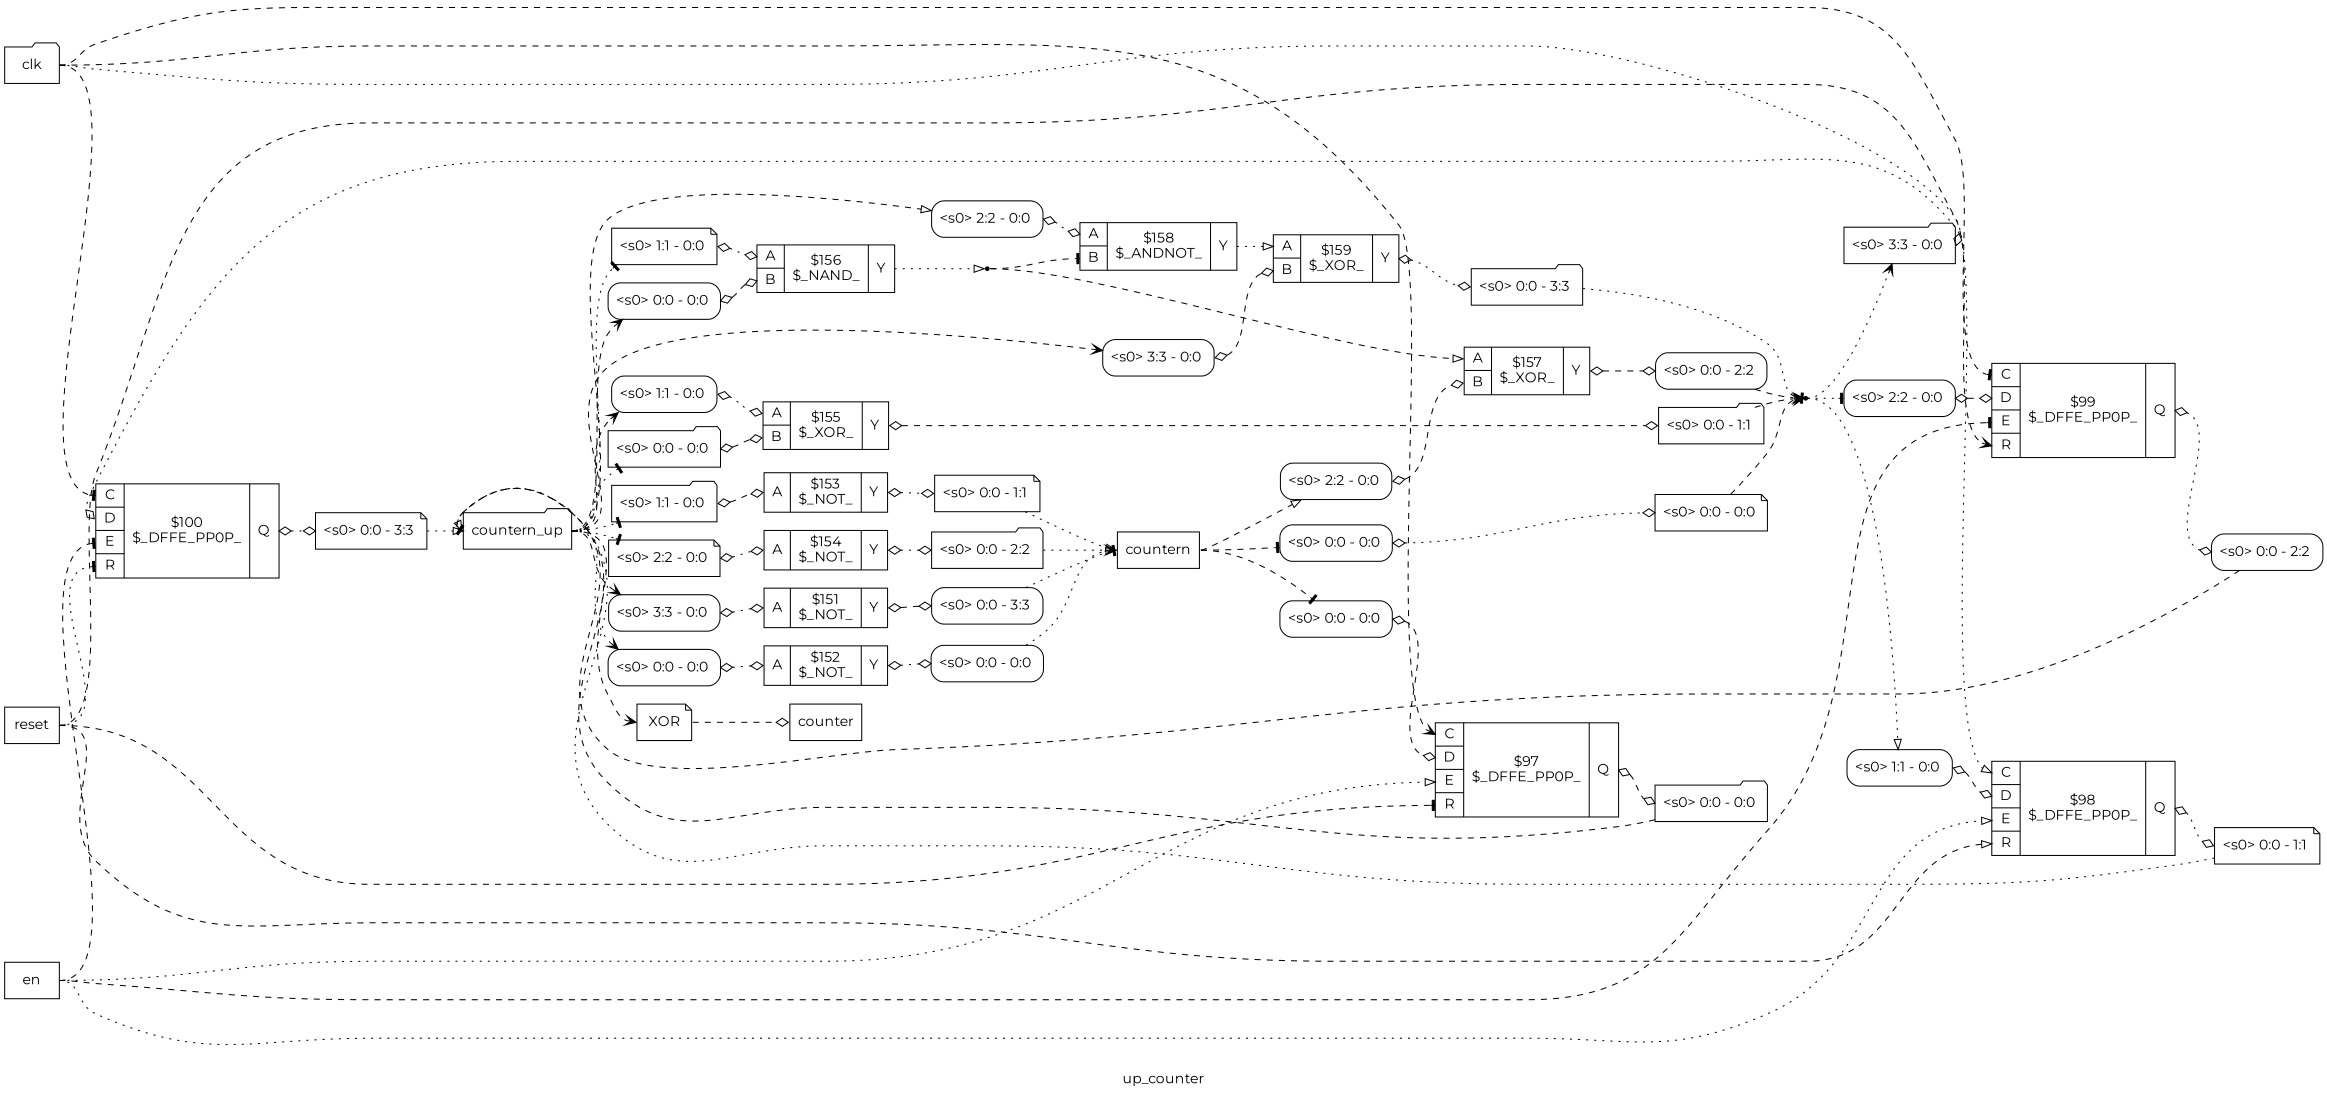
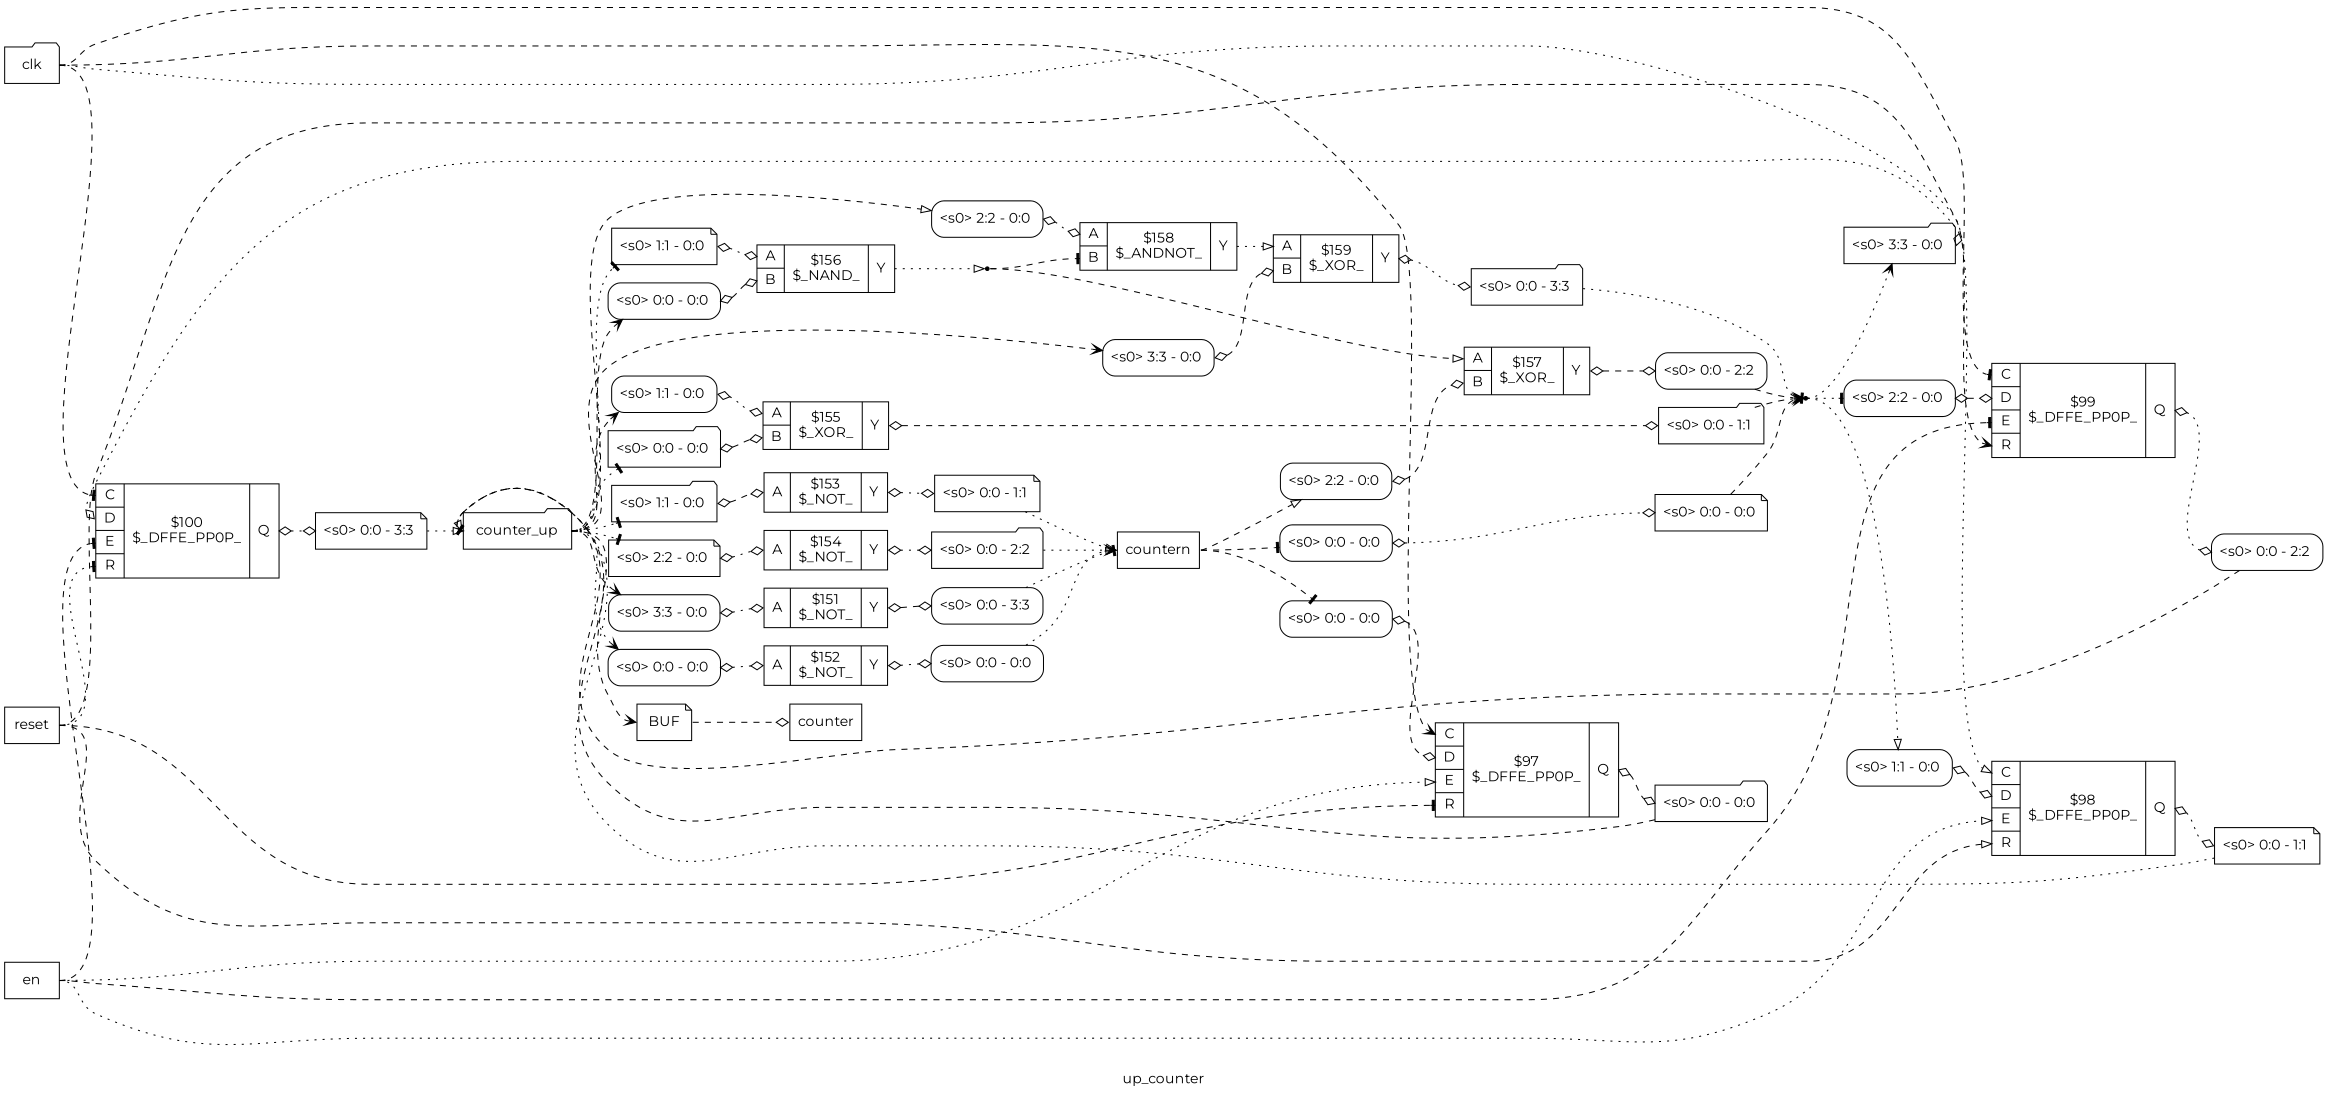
  digraph {
    fontname=Montserrat
    label=up_counter
    rankdir=LR
    remincross=true
    node [fontname=Montserrat shape=box style=rounded]
    edge [arrowhead=odiamond color=black fontname=Montserrat headport=w style=dashed tailport=e]
    n4 [color=black fontcolor=black label=clk shape=folder style=""]
    c27 [label="{{<p22> C|<p23> D|<p24> E|<p25> R}|$100\n$_DFFE_PP0P_|{<p26> Q}}" shape=record style=""]
    c28 [label="{{<p22> C|<p23> D|<p24> E|<p25> R}|$97\n$_DFFE_PP0P_|{<p26> Q}}" shape=record style=""]
    c29 [label="{{<p22> C|<p23> D|<p24> E|<p25> R}|$98\n$_DFFE_PP0P_|{<p26> Q}}" shape=record style=""]
    c30 [label="{{<p22> C|<p23> D|<p24> E|<p25> R}|$99\n$_DFFE_PP0P_|{<p26> Q}}" shape=record style=""]
    x19 [label="<s0> 0:0 - 3:3 " shape=note]
    x21 [label="<s0> 0:0 - 0:0 " shape=folder]
    x23 [label="<s0> 0:0 - 1:1 " shape=note]
    x25 [label="<s0> 0:0 - 2:2 "]
    n5 [color=black fontcolor=black label=counter style=""]
-   n6 [color=black fontcolor=black label=countern_up shape=folder style=""]
+   n6 [color=black fontcolor=black label=counter_up shape=folder style=""]
    x0 [label="<s0> 3:3 - 0:0 "]
    x2 [label="<s0> 0:0 - 0:0 "]
    x4 [label="<s0> 1:1 - 0:0 " shape=folder]
    x6 [label="<s0> 2:2 - 0:0 " shape=note]
    x8 [label="<s0> 1:1 - 0:0 "]
    x9 [label="<s0> 0:0 - 0:0 " shape=folder]
    x11 [label="<s0> 1:1 - 0:0 " shape=note]
    x12 [label="<s0> 0:0 - 0:0 "]
    x15 [label="<s0> 2:2 - 0:0 "]
    x16 [label="<s0> 3:3 - 0:0 "]
-   x28 [label=XOR shape=note]
+   x28 [label=BUF shape=note]
    c12 [label="{{<p10> A}|$151\n$_NOT_|{<p11> Y}}" shape=record style=""]
    c13 [label="{{<p10> A}|$152\n$_NOT_|{<p11> Y}}" shape=record style=""]
    c14 [label="{{<p10> A}|$153\n$_NOT_|{<p11> Y}}" shape=record style=""]
    c15 [label="{{<p10> A}|$154\n$_NOT_|{<p11> Y}}" shape=record style=""]
    c17 [label="{{<p10> A|<p16> B}|$155\n$_XOR_|{<p11> Y}}" shape=record style=""]
    c18 [label="{{<p10> A|<p16> B}|$156\n$_NAND_|{<p11> Y}}" shape=record style=""]
    c20 [label="{{<p10> A|<p16> B}|$158\n$_ANDNOT_|{<p11> Y}}" shape=record style=""]
    c21 [label="{{<p10> A|<p16> B}|$159\n$_XOR_|{<p11> Y}}" shape=record style=""]
    n7 [color=black fontcolor=black label=countern style=""]
    x13 [label="<s0> 2:2 - 0:0 "]
    x20 [label="<s0> 0:0 - 0:0 "]
    x26 [label="<s0> 0:0 - 0:0 "]
    c19 [label="{{<p10> A|<p16> B}|$157\n$_XOR_|{<p11> Y}}" shape=record style=""]
    x27 [label="<s0> 0:0 - 0:0 " shape=note]
    n8 [color=black fontcolor=black label=en style=""]
    n9 [color=black fontcolor=black label=reset style=""]
    x1 [label="<s0> 0:0 - 3:3 "]
    x3 [label="<s0> 0:0 - 0:0 "]
    x5 [label="<s0> 0:0 - 1:1 " shape=note]
    x7 [label="<s0> 0:0 - 2:2 " shape=folder]
    x10 [label="<s0> 0:0 - 1:1 " shape=folder]
    n3 [shape=point style=""]
    x18 [label="<s0> 3:3 - 0:0 " shape=folder]
    x22 [label="<s0> 1:1 - 0:0 "]
    x24 [label="<s0> 2:2 - 0:0 "]
    n1 [shape=point style=""]
    x14 [label="<s0> 0:0 - 2:2 "]
    x17 [label="<s0> 0:0 - 3:3 " shape=folder]
    n4 -> c27 [arrowhead=tee headport="p22:w"]
    n4 -> c28 [arrowhead=vee headport="p22:w"]
    n4 -> c29 [arrowhead=onormal headport="p22:w" style=dotted]
    n4 -> c30 [arrowhead=tee headport="p22:w"]
    c27 -> x19 [arrowtail=odiamond dir=both style=dotted tailport="p26:e"]
    c28 -> x21 [arrowtail=odiamond dir=both tailport="p26:e"]
    c29 -> x23 [arrowtail=odiamond dir=both style=dotted tailport="p26:e"]
    c30 -> x25 [arrowtail=odiamond dir=both style=dotted tailport="p26:e"]
    x19 -> n6 [arrowhead=onormal style=dotted tailport="s0:e"]
    x21 -> n6 [arrowhead=tee tailport="s0:e"]
    x23 -> n6 [arrowhead=onormal style=dotted tailport="s0:e"]
    x25 -> n6 [arrowhead=tee tailport="s0:e"]
    n6 -> x0 [arrowhead=vee headport="s0:w"]
    n6 -> x2 [arrowhead=vee headport="s0:w" style=dotted]
    n6 -> x4 [arrowhead=tee headport="s0:w" style=dotted]
    n6 -> x6 [arrowhead=tee headport="s0:w" style=dotted]
    n6 -> x8 [arrowhead=vee headport="s0:w"]
    n6 -> x9 [arrowhead=tee headport="s0:w" style=dotted]
    n6 -> x11 [arrowhead=tee headport="s0:w" style=dotted]
    n6 -> x12 [arrowhead=vee headport="s0:w"]
    n6 -> x15 [arrowhead=onormal headport="s0:w"]
    n6 -> x16 [arrowhead=vee headport="s0:w"]
    n6 -> x28 [arrowhead=vee headport="w:w"]
    x0 -> c12 [arrowtail=odiamond dir=both headport="p10:w" style=dotted]
    x2 -> c13 [arrowtail=odiamond dir=both headport="p10:w" style=dotted]
    x4 -> c14 [arrowtail=odiamond dir=both headport="p10:w"]
    x6 -> c15 [arrowtail=odiamond dir=both headport="p10:w" style=dotted]
    x8 -> c17 [arrowtail=odiamond dir=both headport="p10:w" style=dotted]
    x9 -> c17 [arrowtail=odiamond dir=both headport="p16:w"]
    x11 -> c18 [arrowtail=odiamond dir=both headport="p10:w" style=dotted]
    x12 -> c18 [arrowtail=odiamond dir=both headport="p16:w"]
    x15 -> c20 [arrowtail=odiamond dir=both headport="p10:w" style=dotted]
    x16 -> c21 [arrowtail=odiamond dir=both headport="p16:w"]
    x28 -> n5 [tailport="e:e"]
    c12 -> x1 [arrowtail=odiamond dir=both tailport="p11:e"]
    c13 -> x3 [arrowtail=odiamond dir=both style=dotted tailport="p11:e"]
    c14 -> x5 [arrowtail=odiamond dir=both style=dotted tailport="p11:e"]
    c15 -> x7 [arrowtail=odiamond dir=both style=dotted tailport="p11:e"]
    c17 -> x10 [arrowtail=odiamond dir=both tailport="p11:e"]
    c18 -> n1 [arrowhead=onormal style=dotted tailport="p11:e"]
    c20 -> c21 [arrowhead=onormal headport="p10:w" style=dotted tailport="p11:e"]
    c21 -> x17 [arrowtail=odiamond dir=both style=dotted tailport="p11:e"]
    n7 -> x13 [arrowhead=onormal headport="s0:w"]
    n7 -> x20 [arrowhead=tee headport="s0:w"]
    n7 -> x26 [arrowhead=tee headport="s0:w"]
    x13 -> c19 [arrowtail=odiamond dir=both headport="p16:w"]
    x20 -> c28 [arrowtail=odiamond dir=both headport="p23:w"]
    x26 -> x27 [arrowtail=odiamond dir=both style=dotted]
    c19 -> x14 [arrowtail=odiamond dir=both tailport="p11:e"]
    x27 -> n3 [arrowhead=vee tailport="s0:e"]
    n8 -> c27 [arrowhead=tee headport="p24:w"]
    n8 -> c28 [arrowhead=onormal headport="p24:w" style=dotted]
    n8 -> c29 [arrowhead=onormal headport="p24:w" style=dotted]
    n8 -> c30 [arrowhead=tee headport="p24:w"]
    n9 -> c27 [arrowhead=tee headport="p25:w" style=dotted]
    n9 -> c28 [arrowhead=tee headport="p25:w"]
    n9 -> c29 [arrowhead=onormal headport="p25:w"]
    n9 -> c30 [arrowhead=vee headport="p25:w"]
    x1 -> n7 [arrowhead=tee style=dotted tailport="s0:e"]
    x3 -> n7 [arrowhead=onormal style=dotted tailport="s0:e"]
    x5 -> n7 [arrowhead=onormal style=dotted tailport="s0:e"]
    x7 -> n7 [arrowhead=vee style=dotted tailport="s0:e"]
    x10 -> n3 [arrowhead=vee tailport="s0:e"]
    n3 -> x18 [arrowhead=vee headport="s0:w" style=dotted]
    n3 -> x22 [arrowhead=onormal headport="s0:w" style=dotted]
    n3 -> x24 [arrowhead=tee headport="s0:w" style=dotted]
    x18 -> c27 [arrowtail=odiamond dir=both headport="p23:w" style=dotted]
    x22 -> c29 [arrowtail=odiamond dir=both headport="p23:w"]
    x24 -> c30 [arrowtail=odiamond dir=both headport="p23:w"]
    n1 -> c20 [arrowhead=tee headport="p16:w"]
    n1 -> c19 [arrowhead=onormal headport="p10:w"]
    x14 -> n3 [arrowhead=vee tailport="s0:e"]
    x17 -> n3 [arrowhead=tee style=dotted tailport="s0:e"]
  }
